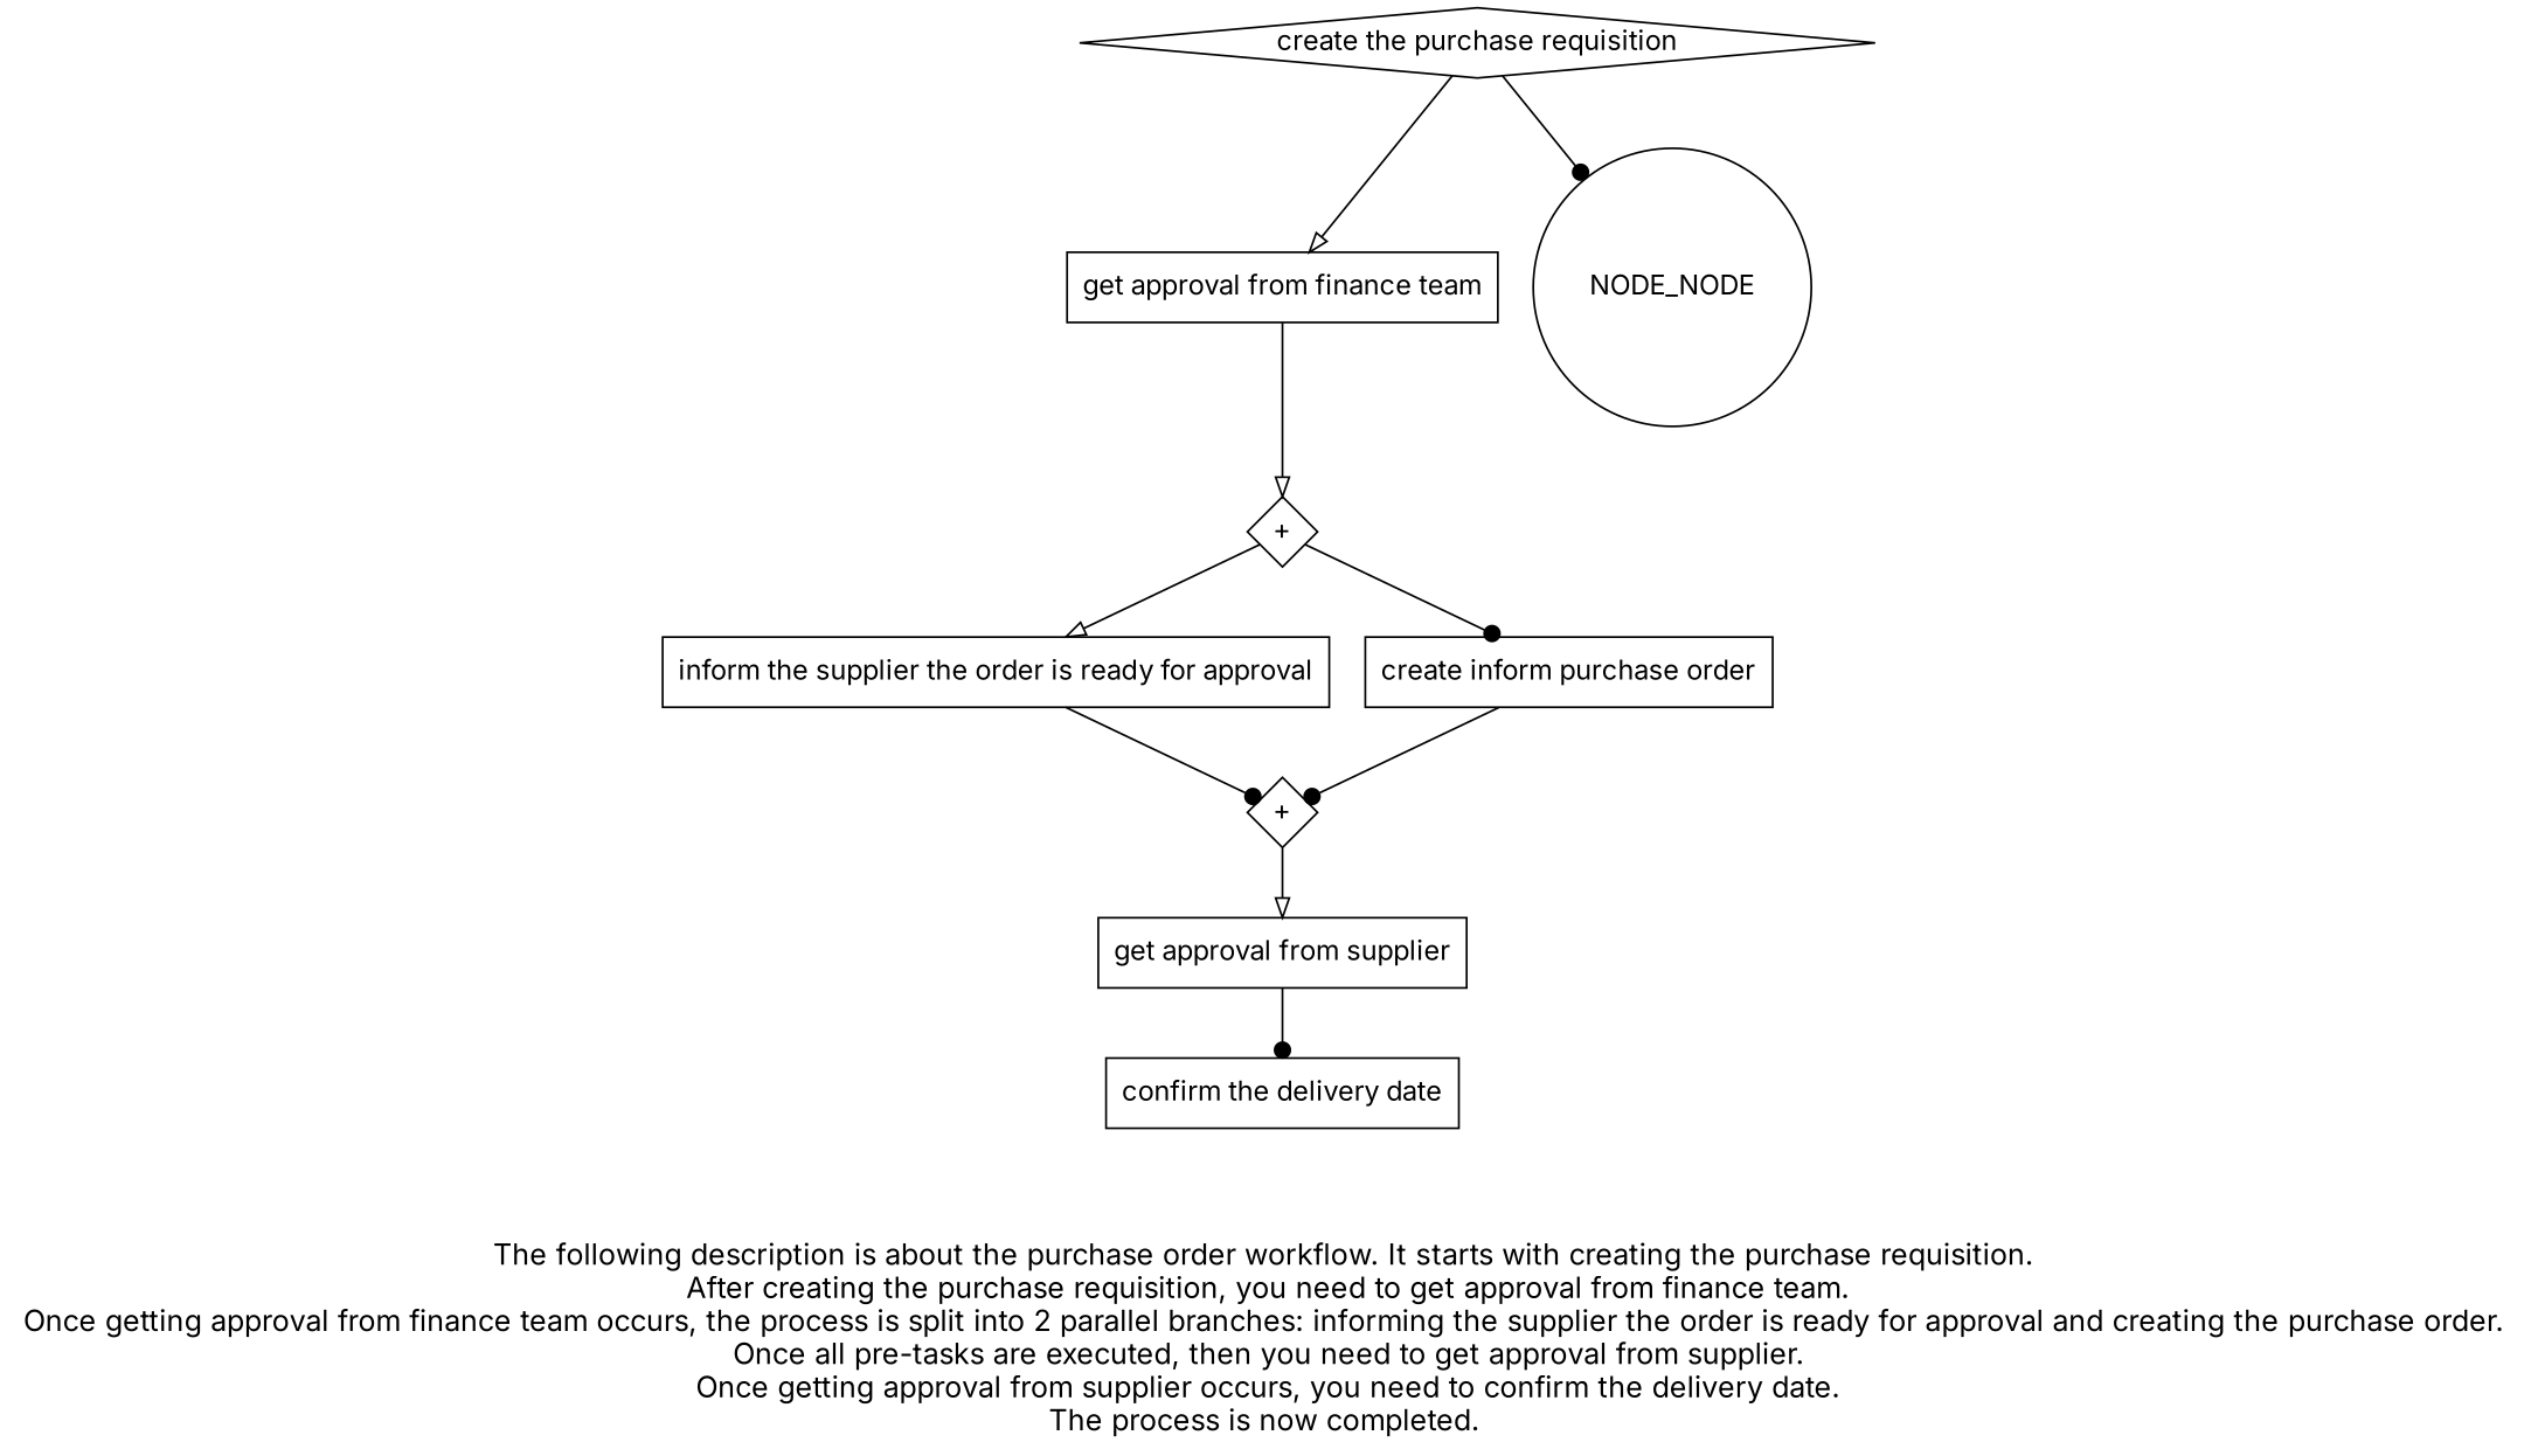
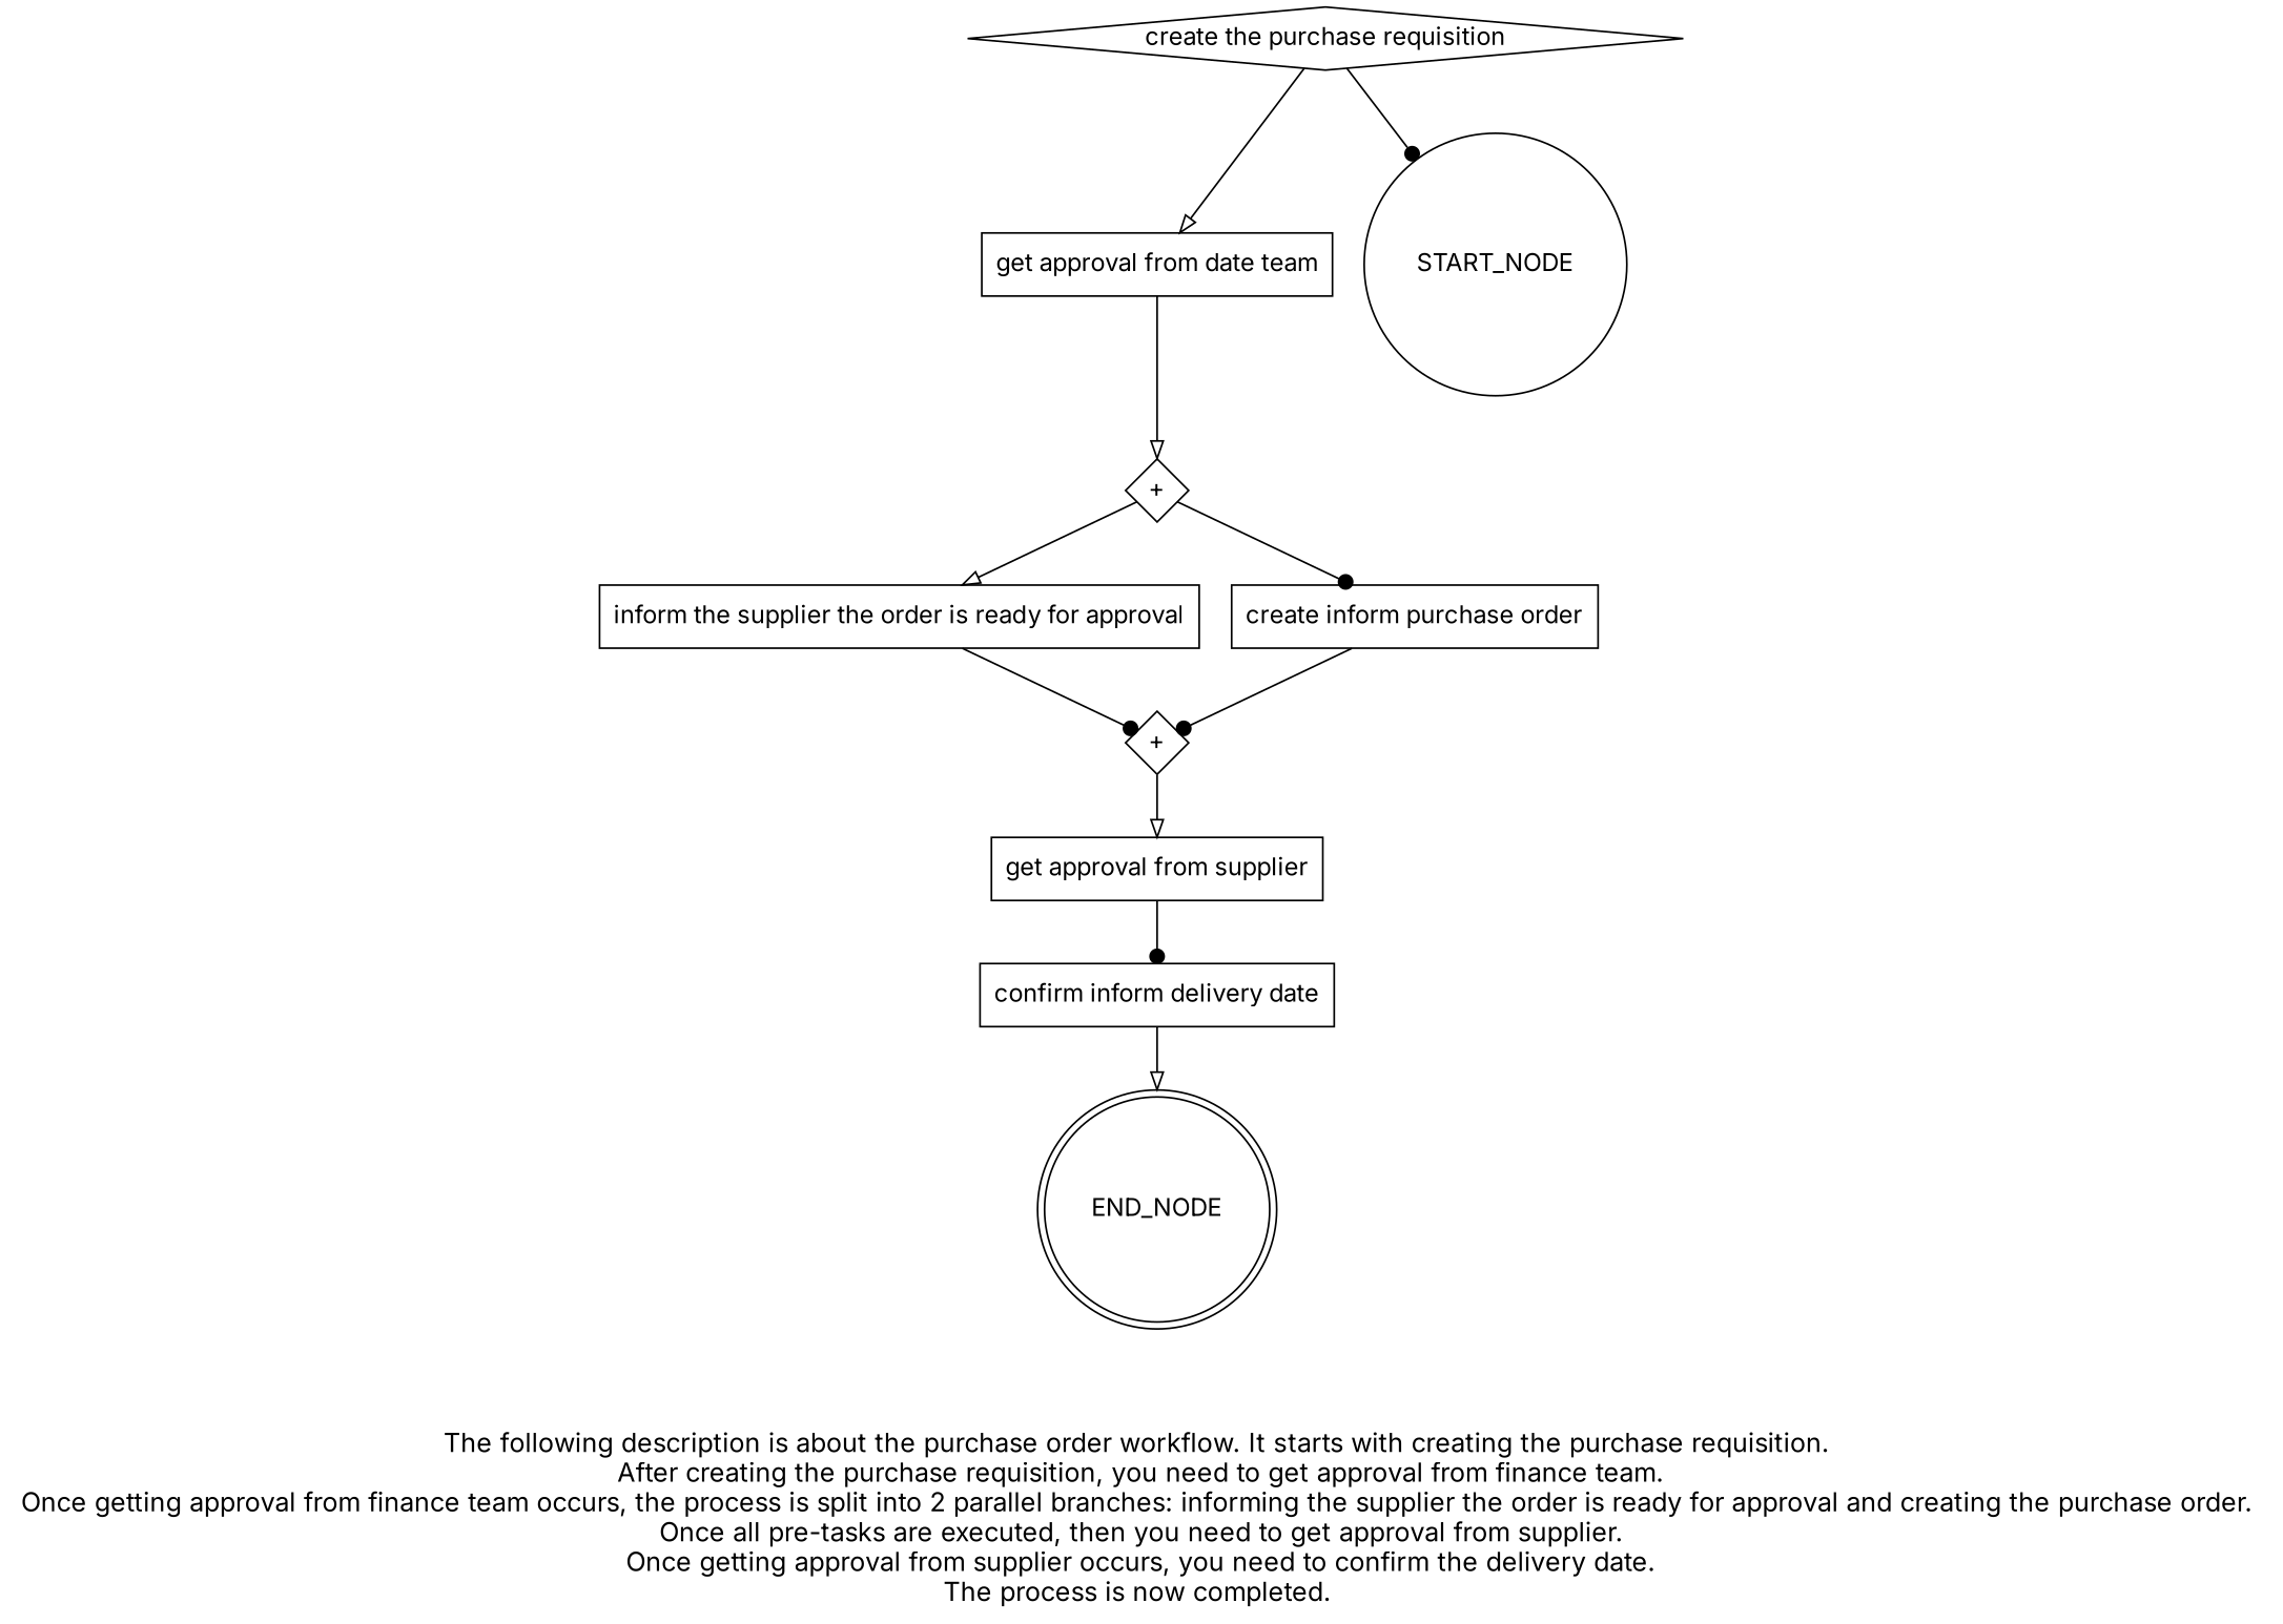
  digraph {
    fontname=Inter
    fontsize=15
    label="\n\n\nThe following description is about the purchase order workflow. It starts with creating the purchase requisition. \nAfter creating the purchase requisition, you need to get approval from finance team.\nOnce getting approval from finance team occurs, the process is split into 2 parallel branches: informing the supplier the order is ready for approval and creating the purchase order. \nOnce all pre-tasks are executed, then you need to get approval from supplier.\nOnce getting approval from supplier occurs, you need to confirm the delivery date.\nThe process is now completed. \n"
    rankdir=TB
    node [fontname=Inter shape=box]
    edge [arrowhead=onormal fontname=Inter]
    "create the purchase requisition" [shape=diamond]
-   "get approval from finance team"
+   "get approval from finance team" [label="get approval from date team"]
    n3 [fixedsize=true label="+" shape=diamond width=0.5]
    "inform the supplier the order is ready for approval"
    n5 [label="create inform purchase order"]
    n6 [fixedsize=true label="+" shape=diamond width=0.5]
    "get approval from supplier"
-   "confirm the delivery date"
-   START_NODE [shape=circle width=0.3 label=NODE_NODE]
+   "confirm the delivery date" [label="confirm inform delivery date"]
+   START_NODE [shape=circle width=0.3]
+   END_NODE [shape=doublecircle width=0.2]
    subgraph sub_1 {
      "create the purchase requisition"
      "get approval from finance team"
      n3
      "inform the supplier the order is ready for approval"
      n5
      n6
      "get approval from supplier"
      "confirm the delivery date"
    }
    "create the purchase requisition" -> "get approval from finance team"
    "create the purchase requisition" -> START_NODE [arrowhead=dot]
    "get approval from finance team" -> n3
    n3 -> "inform the supplier the order is ready for approval"
    n3 -> n5 [arrowhead=dot]
    "inform the supplier the order is ready for approval" -> n6 [arrowhead=dot]
    n5 -> n6 [arrowhead=dot]
    n6 -> "get approval from supplier"
    "get approval from supplier" -> "confirm the delivery date" [arrowhead=dot]
+   "confirm the delivery date" -> END_NODE
  }
